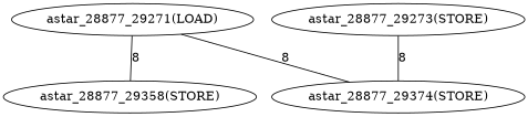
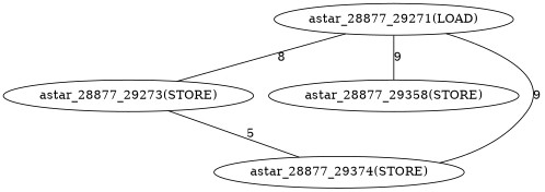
  graph {
    n1 [label="astar_28877_29271(LOAD)"]
    n2 [label="astar_28877_29273(STORE)"]
    n3 [label="astar_28877_29358(STORE)"]
    n4 [label="astar_28877_29374(STORE)"]
-   n1 -- n3 [label=8]
-   n1 -- n4 [label=8]
-   n2 -- n4 [label=8]
+   n1 -- n2 [label=8]
+   n1 -- n3 [label=9]
+   n1 -- n4 [label=9]
+   n2 -- n4 [label=5]
  }
